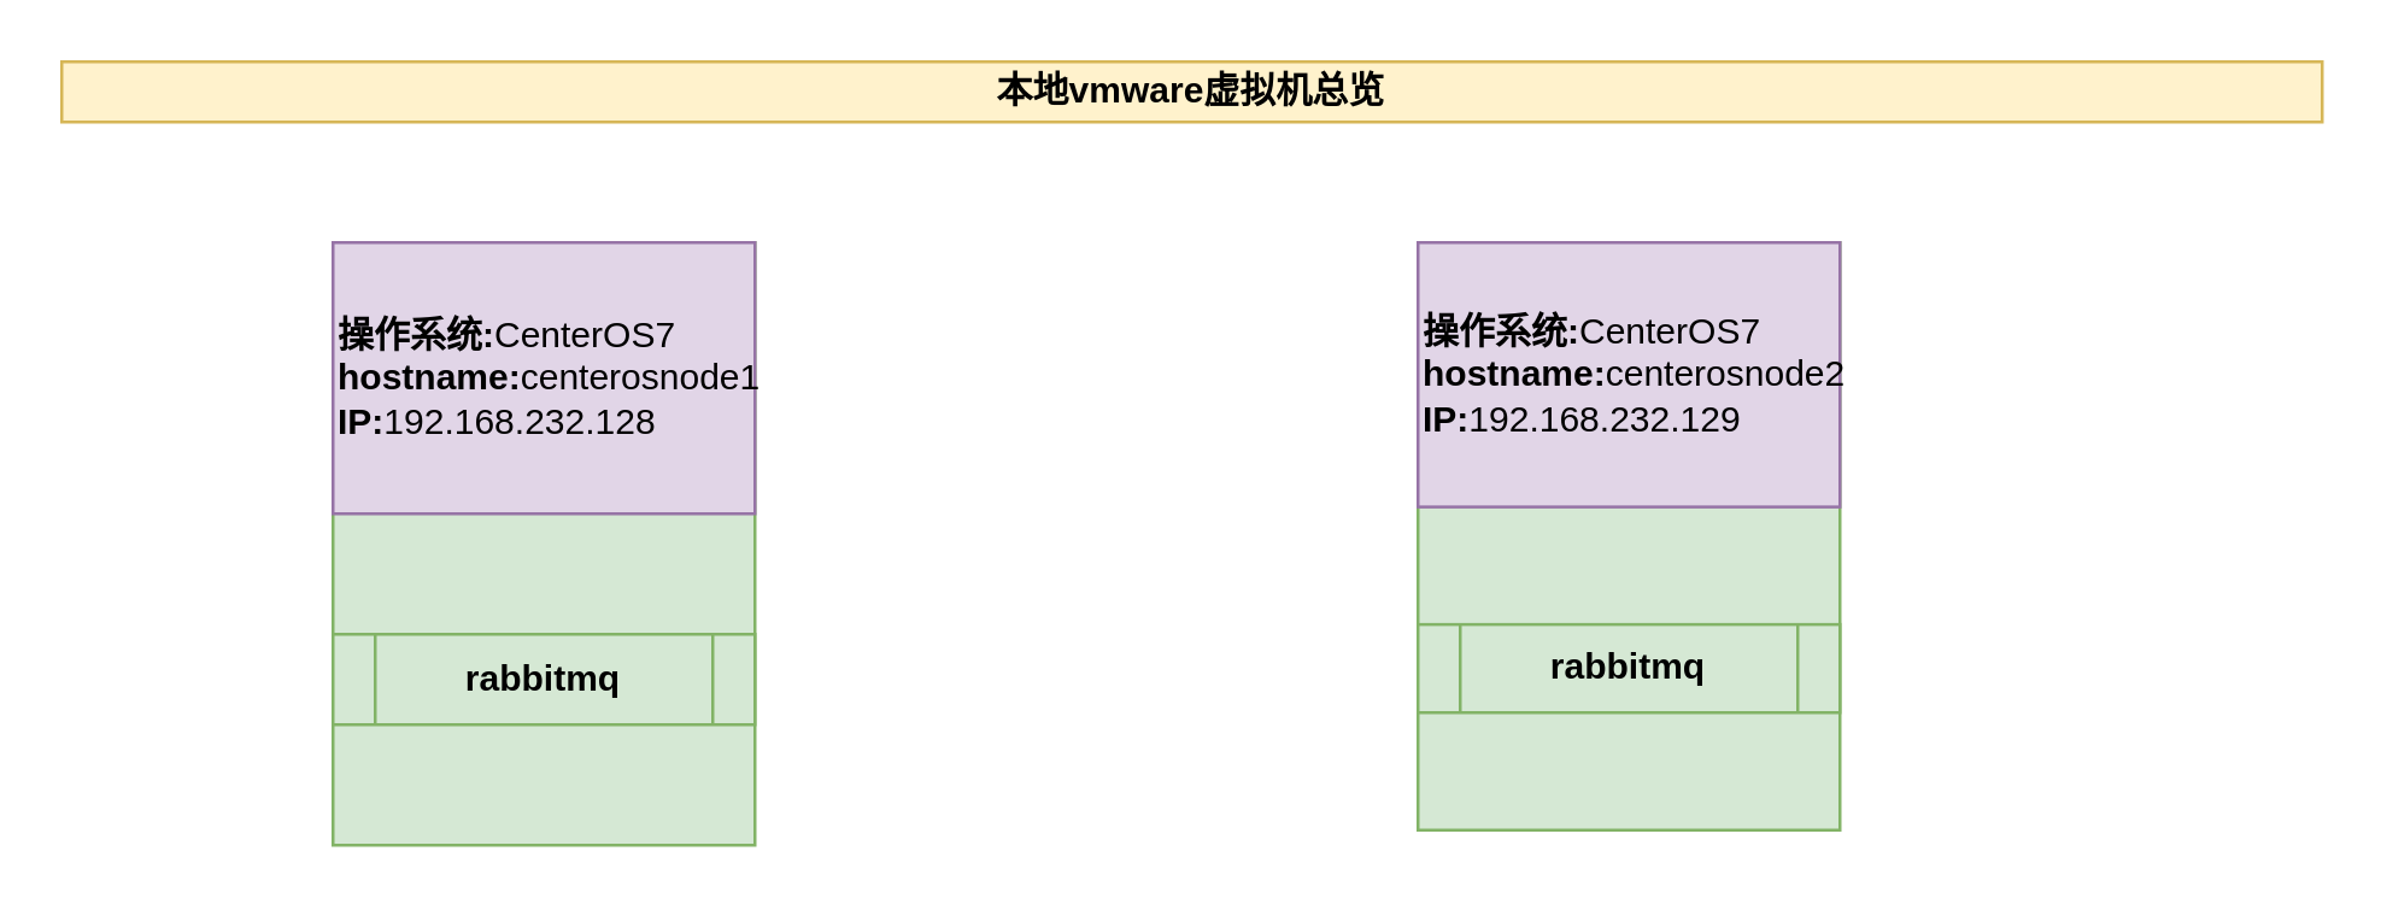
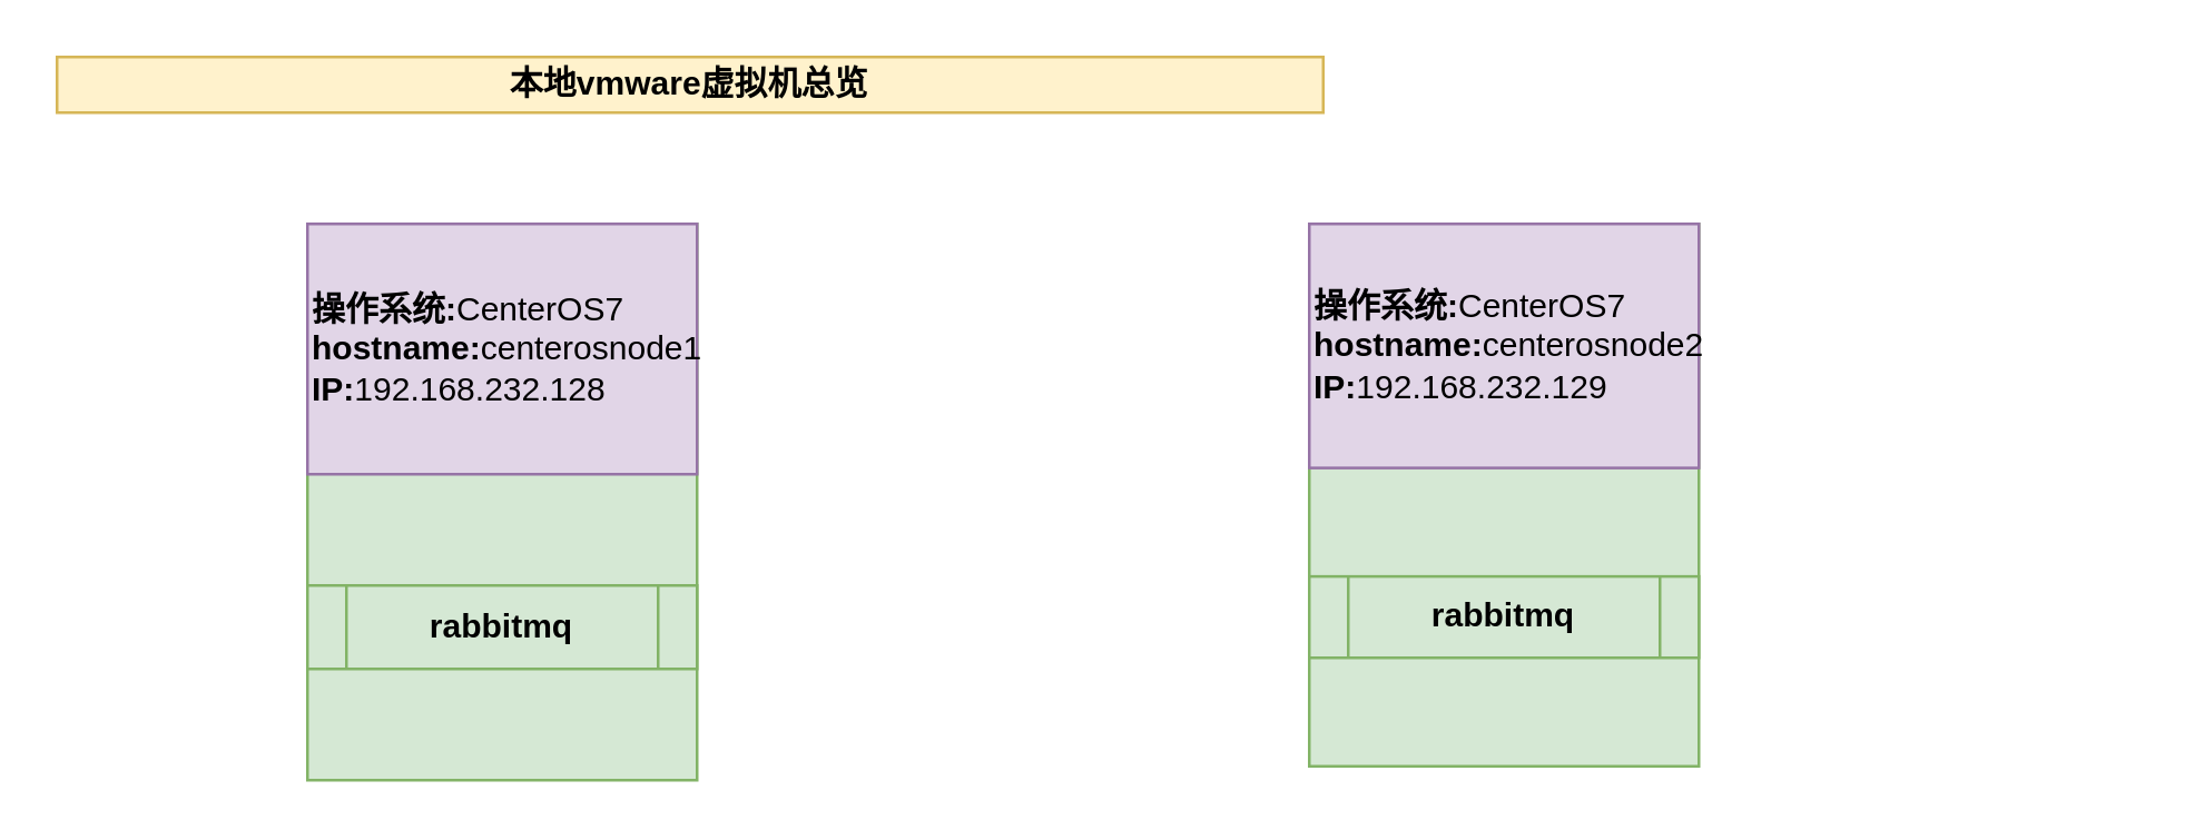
  <mxCell id="0" />
  <mxCell id="1" parent="0" />
- <mxCell id="2" value="本地vmware虚拟机总览" style="rounded=0;whiteSpace=wrap;html=1;fillColor=#fff2cc;strokeColor=#d6b656;fontStyle=1" parent="1" vertex="1"><mxGeometry x="20" y="20" width="750" height="20" as="geometry" /></mxCell>
+ <mxCell id="2" value="本地vmware虚拟机总览" style="rounded=0;whiteSpace=wrap;html=1;fillColor=#fff2cc;strokeColor=#d6b656;fontStyle=1" parent="1" vertex="1"><mxGeometry x="20" y="20" width="455" height="20" as="geometry" /></mxCell>
  <mxCell id="3" value="" style="group" parent="1" vertex="1" connectable="0"><mxGeometry x="110" y="80" width="140" height="200" as="geometry" /></mxCell>
  <mxCell id="4" value="" style="rounded=0;whiteSpace=wrap;html=1;fillColor=#d5e8d4;strokeColor=#82b366;" parent="3" vertex="1"><mxGeometry width="140" height="200" as="geometry" /></mxCell>
  <mxCell id="5" value="&lt;b&gt;操作系统:&lt;/b&gt;CenterOS7&lt;br&gt;&lt;b&gt;hostname:&lt;/b&gt;centerosnode1&lt;br&gt;&lt;b&gt;IP:&lt;/b&gt;192.168.232.128&lt;br&gt;" style="rounded=0;whiteSpace=wrap;html=1;fillColor=#e1d5e7;strokeColor=#9673a6;align=left;" parent="3" vertex="1"><mxGeometry width="140" height="90" as="geometry" /></mxCell>
  <mxCell id="6" value="&lt;span&gt;rabbitmq&lt;/span&gt;" style="shape=process;whiteSpace=wrap;html=1;backgroundOutline=1;fillColor=#d5e8d4;strokeColor=#82b366;fontStyle=1" parent="3" vertex="1"><mxGeometry y="130" width="140" height="30" as="geometry" /></mxCell>
  <mxCell id="7" value="" style="group" parent="1" vertex="1" connectable="0"><mxGeometry x="470" y="80" width="140" height="195" as="geometry" /></mxCell>
  <mxCell id="8" value="" style="rounded=0;whiteSpace=wrap;html=1;fillColor=#d5e8d4;strokeColor=#82b366;" parent="7" vertex="1"><mxGeometry width="140" height="195.0" as="geometry" /></mxCell>
  <mxCell id="9" value="&lt;b&gt;操作系统:&lt;/b&gt;CenterOS7&lt;br&gt;&lt;b&gt;hostname:&lt;/b&gt;centerosnode2&lt;br&gt;&lt;b&gt;IP:&lt;/b&gt;192.168.232.129&lt;br&gt;" style="rounded=0;whiteSpace=wrap;html=1;fillColor=#e1d5e7;strokeColor=#9673a6;align=left;" parent="7" vertex="1"><mxGeometry width="140" height="87.75" as="geometry" /></mxCell>
  <mxCell id="10" value="&lt;span&gt;rabbitmq&lt;/span&gt;" style="shape=process;whiteSpace=wrap;html=1;backgroundOutline=1;fillColor=#d5e8d4;strokeColor=#82b366;fontStyle=1" parent="7" vertex="1"><mxGeometry y="126.75" width="140" height="29.25" as="geometry" /></mxCell>
